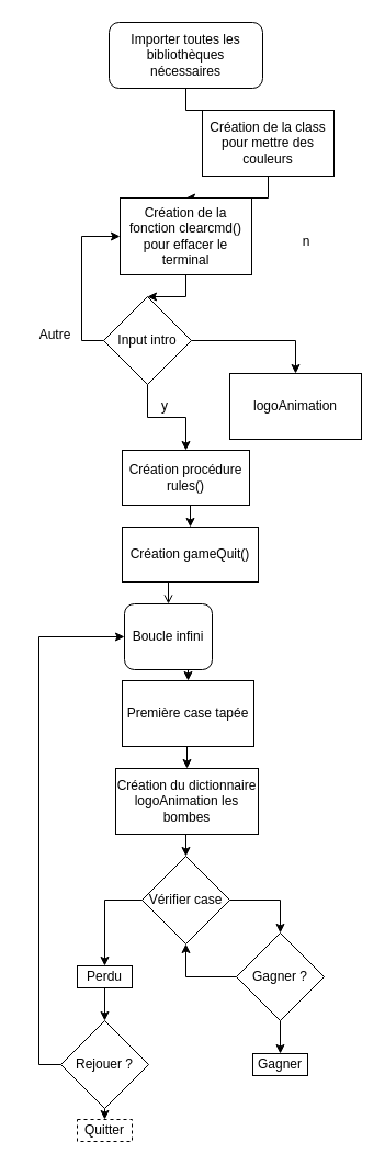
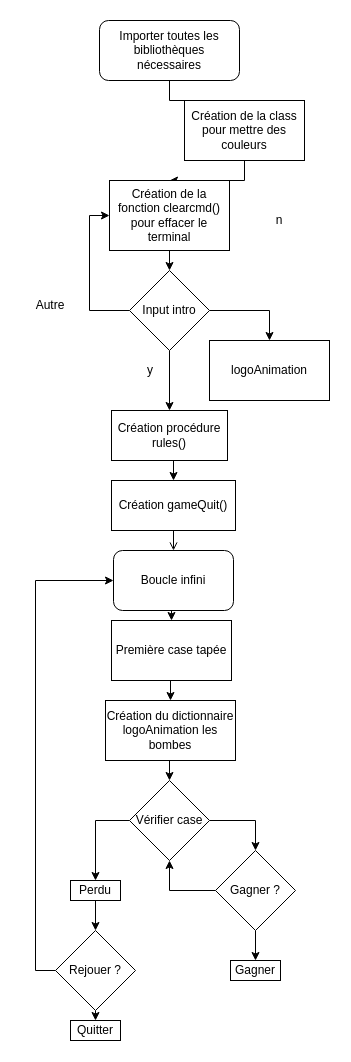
  <mxCell id="0" />
  <mxCell id="1" parent="0" />
  <mxCell id="2" value="Importer toutes les bibliothèques nécessaires" style="rounded=1;whiteSpace=wrap;html=1;fontSize=12;glass=0;strokeWidth=1;shadow=0;" parent="1" vertex="1"><mxGeometry x="99" width="140" height="60" as="geometry" y="20" /></mxCell>
  <mxCell id="3" value="" style="rounded=0;html=1;jettySize=auto;orthogonalLoop=1;fontSize=11;endArrow=none;endFill=0;endSize=8;strokeWidth=1;shadow=0;labelBackgroundColor=none;edgeStyle=orthogonalEdgeStyle;entryX=0.5;entryY=0;entryDx=0;entryDy=0;" edge="1" parent="1" source="2" target="5"><mxGeometry relative="1" as="geometry"><mxPoint x="169" y="80" as="sourcePoint" /><mxPoint x="169" y="100" as="targetPoint" /></mxGeometry></mxCell>
  <mxCell id="4" style="edgeStyle=orthogonalEdgeStyle;rounded=0;orthogonalLoop=1;jettySize=auto;html=1;exitX=0.5;exitY=1;exitDx=0;exitDy=0;entryX=0.5;entryY=0;entryDx=0;entryDy=0;" edge="1" parent="1" source="5" target="7"><mxGeometry relative="1" as="geometry" /></mxCell>
  <mxCell id="5" value="Création de la class pour mettre des couleurs" style="rounded=0;whiteSpace=wrap;html=1;" vertex="1" parent="1"><mxGeometry x="184" y="100" width="120" height="60" as="geometry" /></mxCell>
  <mxCell id="6" style="edgeStyle=orthogonalEdgeStyle;rounded=0;orthogonalLoop=1;jettySize=auto;html=1;exitX=0.5;exitY=1;exitDx=0;exitDy=0;entryX=0.5;entryY=0;entryDx=0;entryDy=0;" edge="1" parent="1" source="7" target="11"><mxGeometry relative="1" as="geometry" /></mxCell>
  <mxCell id="7" value="Création de la fonction clearcmd() pour effacer le terminal" style="rounded=0;whiteSpace=wrap;html=1;" vertex="1" parent="1"><mxGeometry x="109" y="180" width="120" height="70" as="geometry" /></mxCell>
  <mxCell id="8" style="edgeStyle=orthogonalEdgeStyle;rounded=0;orthogonalLoop=1;jettySize=auto;html=1;exitX=1;exitY=0.5;exitDx=0;exitDy=0;entryX=0.5;entryY=0;entryDx=0;entryDy=0;" edge="1" parent="1" source="11" target="14"><mxGeometry relative="1" as="geometry" /></mxCell>
  <mxCell id="9" style="edgeStyle=orthogonalEdgeStyle;rounded=0;orthogonalLoop=1;jettySize=auto;html=1;exitX=0;exitY=0.5;exitDx=0;exitDy=0;entryX=0;entryY=0.5;entryDx=0;entryDy=0;" edge="1" parent="1" source="11" target="7"><mxGeometry relative="1" as="geometry" /></mxCell>
  <mxCell id="10" style="edgeStyle=orthogonalEdgeStyle;rounded=0;orthogonalLoop=1;jettySize=auto;html=1;exitX=0.5;exitY=1;exitDx=0;exitDy=0;entryX=0.5;entryY=0;entryDx=0;entryDy=0;" edge="1" parent="1" source="11" target="17"><mxGeometry relative="1" as="geometry" /></mxCell>
- <mxCell id="11" value="Input intro" style="rhombus;whiteSpace=wrap;html=1;" vertex="1" parent="1"><mxGeometry x="94" y="270" width="80" height="80" as="geometry" /></mxCell>
+ <mxCell id="11" value="Input intro" style="rhombus;whiteSpace=wrap;html=1;" vertex="1" parent="1"><mxGeometry x="129" y="270" width="80" height="80" as="geometry" /></mxCell>
  <mxCell id="12" value="y" style="text;html=1;strokeColor=none;fillColor=none;align=center;verticalAlign=middle;whiteSpace=wrap;rounded=0;" vertex="1" parent="1"><mxGeometry x="145" y="365" width="10" height="10" as="geometry" /></mxCell>
  <mxCell id="13" value="n" style="text;html=1;strokeColor=none;fillColor=none;align=center;verticalAlign=middle;whiteSpace=wrap;rounded=0;" vertex="1" parent="1"><mxGeometry x="249" y="205" width="60" height="30" as="geometry" /></mxCell>
  <mxCell id="14" value="logoAnimation" style="rounded=0;whiteSpace=wrap;html=1;" vertex="1" parent="1"><mxGeometry x="209" y="340" width="120" height="60" as="geometry" /></mxCell>
  <mxCell id="15" value="Autre&lt;br&gt;" style="text;html=1;strokeColor=none;fillColor=none;align=center;verticalAlign=middle;whiteSpace=wrap;rounded=0;" vertex="1" parent="1"><mxGeometry x="20" y="290" width="60" height="30" as="geometry" /></mxCell>
  <mxCell id="16" style="edgeStyle=orthogonalEdgeStyle;rounded=0;orthogonalLoop=1;jettySize=auto;html=1;exitX=0.5;exitY=1;exitDx=0;exitDy=0;entryX=0.5;entryY=0;entryDx=0;entryDy=0;" edge="1" parent="1" source="17" target="19"><mxGeometry relative="1" as="geometry" /></mxCell>
  <mxCell id="17" value="Création procédure rules()" style="rounded=0;whiteSpace=wrap;html=1;" vertex="1" parent="1"><mxGeometry x="111" y="410" width="116" height="50" as="geometry" /></mxCell>
  <mxCell id="18" style="edgeStyle=orthogonalEdgeStyle;rounded=0;orthogonalLoop=1;jettySize=auto;html=1;exitX=0.5;exitY=1;exitDx=0;exitDy=0;entryX=0.5;entryY=0;entryDx=0;entryDy=0;endArrow=open;" edge="1" parent="1" source="19" target="21"><mxGeometry relative="1" as="geometry" /></mxCell>
  <mxCell id="19" value="Création gameQuit()" style="rounded=0;whiteSpace=wrap;html=1;" vertex="1" parent="1"><mxGeometry x="111" y="480" width="124" height="50" as="geometry" /></mxCell>
  <mxCell id="20" style="edgeStyle=orthogonalEdgeStyle;rounded=0;orthogonalLoop=1;jettySize=auto;html=1;exitX=0.5;exitY=1;exitDx=0;exitDy=0;entryX=0.5;entryY=0;entryDx=0;entryDy=0;" edge="1" parent="1" source="21" target="23"><mxGeometry relative="1" as="geometry" /></mxCell>
- <mxCell id="21" value="Boucle infini" style="rounded=1;whiteSpace=wrap;html=1;" vertex="1" parent="1"><mxGeometry x="113" y="550" width="80" height="60" as="geometry" /></mxCell>
+ <mxCell id="21" value="Boucle infini" style="rounded=1;whiteSpace=wrap;html=1;" vertex="1" parent="1"><mxGeometry x="113" y="550" width="120" height="60" as="geometry" /></mxCell>
  <mxCell id="22" style="edgeStyle=orthogonalEdgeStyle;rounded=0;orthogonalLoop=1;jettySize=auto;html=1;exitX=0.5;exitY=1;exitDx=0;exitDy=0;entryX=0.5;entryY=0;entryDx=0;entryDy=0;" edge="1" parent="1" source="23" target="25"><mxGeometry relative="1" as="geometry" /></mxCell>
  <mxCell id="23" value="Première case tapée" style="rounded=0;whiteSpace=wrap;html=1;" vertex="1" parent="1"><mxGeometry x="111" y="620" width="120" height="60" as="geometry" /></mxCell>
  <mxCell id="24" style="edgeStyle=orthogonalEdgeStyle;rounded=0;orthogonalLoop=1;jettySize=auto;html=1;exitX=0.5;exitY=1;exitDx=0;exitDy=0;entryX=0.5;entryY=0;entryDx=0;entryDy=0;" edge="1" parent="1" source="25" target="28"><mxGeometry relative="1" as="geometry" /></mxCell>
  <mxCell id="25" value="Création du dictionnaire logoAnimation les bombes" style="rounded=0;whiteSpace=wrap;html=1;" vertex="1" parent="1"><mxGeometry x="105" y="700" width="130" height="60" as="geometry" /></mxCell>
  <mxCell id="26" style="edgeStyle=orthogonalEdgeStyle;rounded=0;orthogonalLoop=1;jettySize=auto;html=1;exitX=1;exitY=0.5;exitDx=0;exitDy=0;entryX=0.5;entryY=0;entryDx=0;entryDy=0;" edge="1" parent="1" source="28" target="35"><mxGeometry relative="1" as="geometry" /></mxCell>
  <mxCell id="27" style="edgeStyle=orthogonalEdgeStyle;rounded=0;orthogonalLoop=1;jettySize=auto;html=1;exitX=0;exitY=0.5;exitDx=0;exitDy=0;entryX=0.5;entryY=0;entryDx=0;entryDy=0;" edge="1" parent="1" source="28" target="38"><mxGeometry relative="1" as="geometry" /></mxCell>
  <mxCell id="28" value="Vérifier case" style="rhombus;whiteSpace=wrap;html=1;" vertex="1" parent="1"><mxGeometry x="129" y="780" width="80" height="80" as="geometry" /></mxCell>
  <mxCell id="29" style="edgeStyle=orthogonalEdgeStyle;rounded=0;orthogonalLoop=1;jettySize=auto;html=1;exitX=0;exitY=0.5;exitDx=0;exitDy=0;entryX=0;entryY=0.5;entryDx=0;entryDy=0;" edge="1" parent="1" source="31" target="21"><mxGeometry relative="1" as="geometry" /></mxCell>
  <mxCell id="30" style="edgeStyle=orthogonalEdgeStyle;rounded=0;orthogonalLoop=1;jettySize=auto;html=1;exitX=0.5;exitY=1;exitDx=0;exitDy=0;entryX=0.5;entryY=0;entryDx=0;entryDy=0;" edge="1" parent="1" source="31" target="32"><mxGeometry relative="1" as="geometry" /></mxCell>
  <mxCell id="31" value="Rejouer ?" style="rhombus;whiteSpace=wrap;html=1;" vertex="1" parent="1"><mxGeometry x="55" y="930" width="80" height="80" as="geometry" /></mxCell>
- <mxCell id="32" value="Quitter" style="rounded=0;whiteSpace=wrap;html=1;dashed=1;" vertex="1" parent="1"><mxGeometry x="70" y="1020" width="50" height="20" as="geometry" /></mxCell>
+ <mxCell id="32" value="Quitter" style="rounded=0;whiteSpace=wrap;html=1;" vertex="1" parent="1"><mxGeometry x="70" y="1020" width="50" height="20" as="geometry" /></mxCell>
  <mxCell id="33" style="edgeStyle=orthogonalEdgeStyle;rounded=0;orthogonalLoop=1;jettySize=auto;html=1;exitX=0;exitY=0.5;exitDx=0;exitDy=0;entryX=0.5;entryY=1;entryDx=0;entryDy=0;" edge="1" parent="1" source="35" target="28"><mxGeometry relative="1" as="geometry" /></mxCell>
  <mxCell id="34" style="edgeStyle=orthogonalEdgeStyle;rounded=0;orthogonalLoop=1;jettySize=auto;html=1;exitX=0.5;exitY=1;exitDx=0;exitDy=0;" edge="1" parent="1" source="35"><mxGeometry relative="1" as="geometry"><mxPoint x="255" y="960" as="targetPoint" /></mxGeometry></mxCell>
  <mxCell id="35" value="Gagner ?" style="rhombus;whiteSpace=wrap;html=1;" vertex="1" parent="1"><mxGeometry x="215" y="850" width="80" height="80" as="geometry" /></mxCell>
  <mxCell id="36" value="Gagner" style="rounded=0;whiteSpace=wrap;html=1;" vertex="1" parent="1"><mxGeometry x="230" y="960" width="50" height="20" as="geometry" /></mxCell>
  <mxCell id="37" style="edgeStyle=orthogonalEdgeStyle;rounded=0;orthogonalLoop=1;jettySize=auto;html=1;exitX=0.5;exitY=1;exitDx=0;exitDy=0;entryX=0.5;entryY=0;entryDx=0;entryDy=0;" edge="1" parent="1" source="38" target="31"><mxGeometry relative="1" as="geometry" /></mxCell>
  <mxCell id="38" value="Perdu" style="rounded=0;whiteSpace=wrap;html=1;" vertex="1" parent="1"><mxGeometry x="70" y="880" width="50" height="20" as="geometry" /></mxCell>
